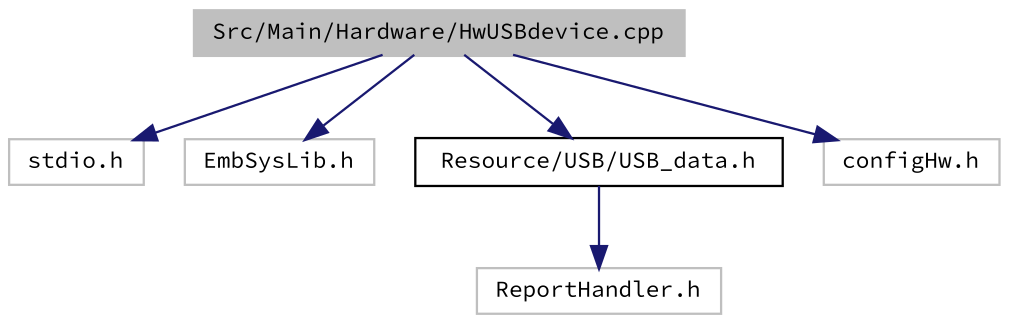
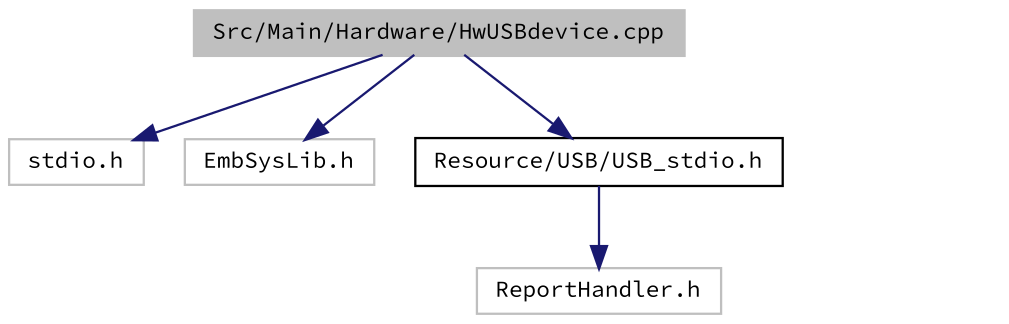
  digraph {
    fontname="Source Code Pro"
    node [color=grey75 fillcolor=white fontname="Source Code Pro" fontsize=10 shape=record style=filled]
    edge [color=midnightblue fontname="Source Code Pro" fontsize=10 labelfontname=Helvetica labelfontsize=10 style=solid]
    n1 [fillcolor=grey75 fontcolor=black height=0.2 label="Src/Main/Hardware/HwUSBdevice.cpp" width=0.4]
    n2 [height=0.2 label="stdio.h" width=0.4]
    n3 [height=0.2 label="EmbSysLib.h" width=0.4]
-   n4 [color=black height=0.2 label="Resource/USB/USB_data.h" width=0.4]
-   n5 [height=0.2 label="configHw.h" width=0.4]
+   n4 [color=black height=0.2 label="Resource/USB/USB_stdio.h" width=0.4]
    n6 [height=0.2 label="ReportHandler.h" width=0.4]
    n1 -> n2
    n1 -> n3
    n1 -> n4
-   n1 -> n5
    n4 -> n6
  }
